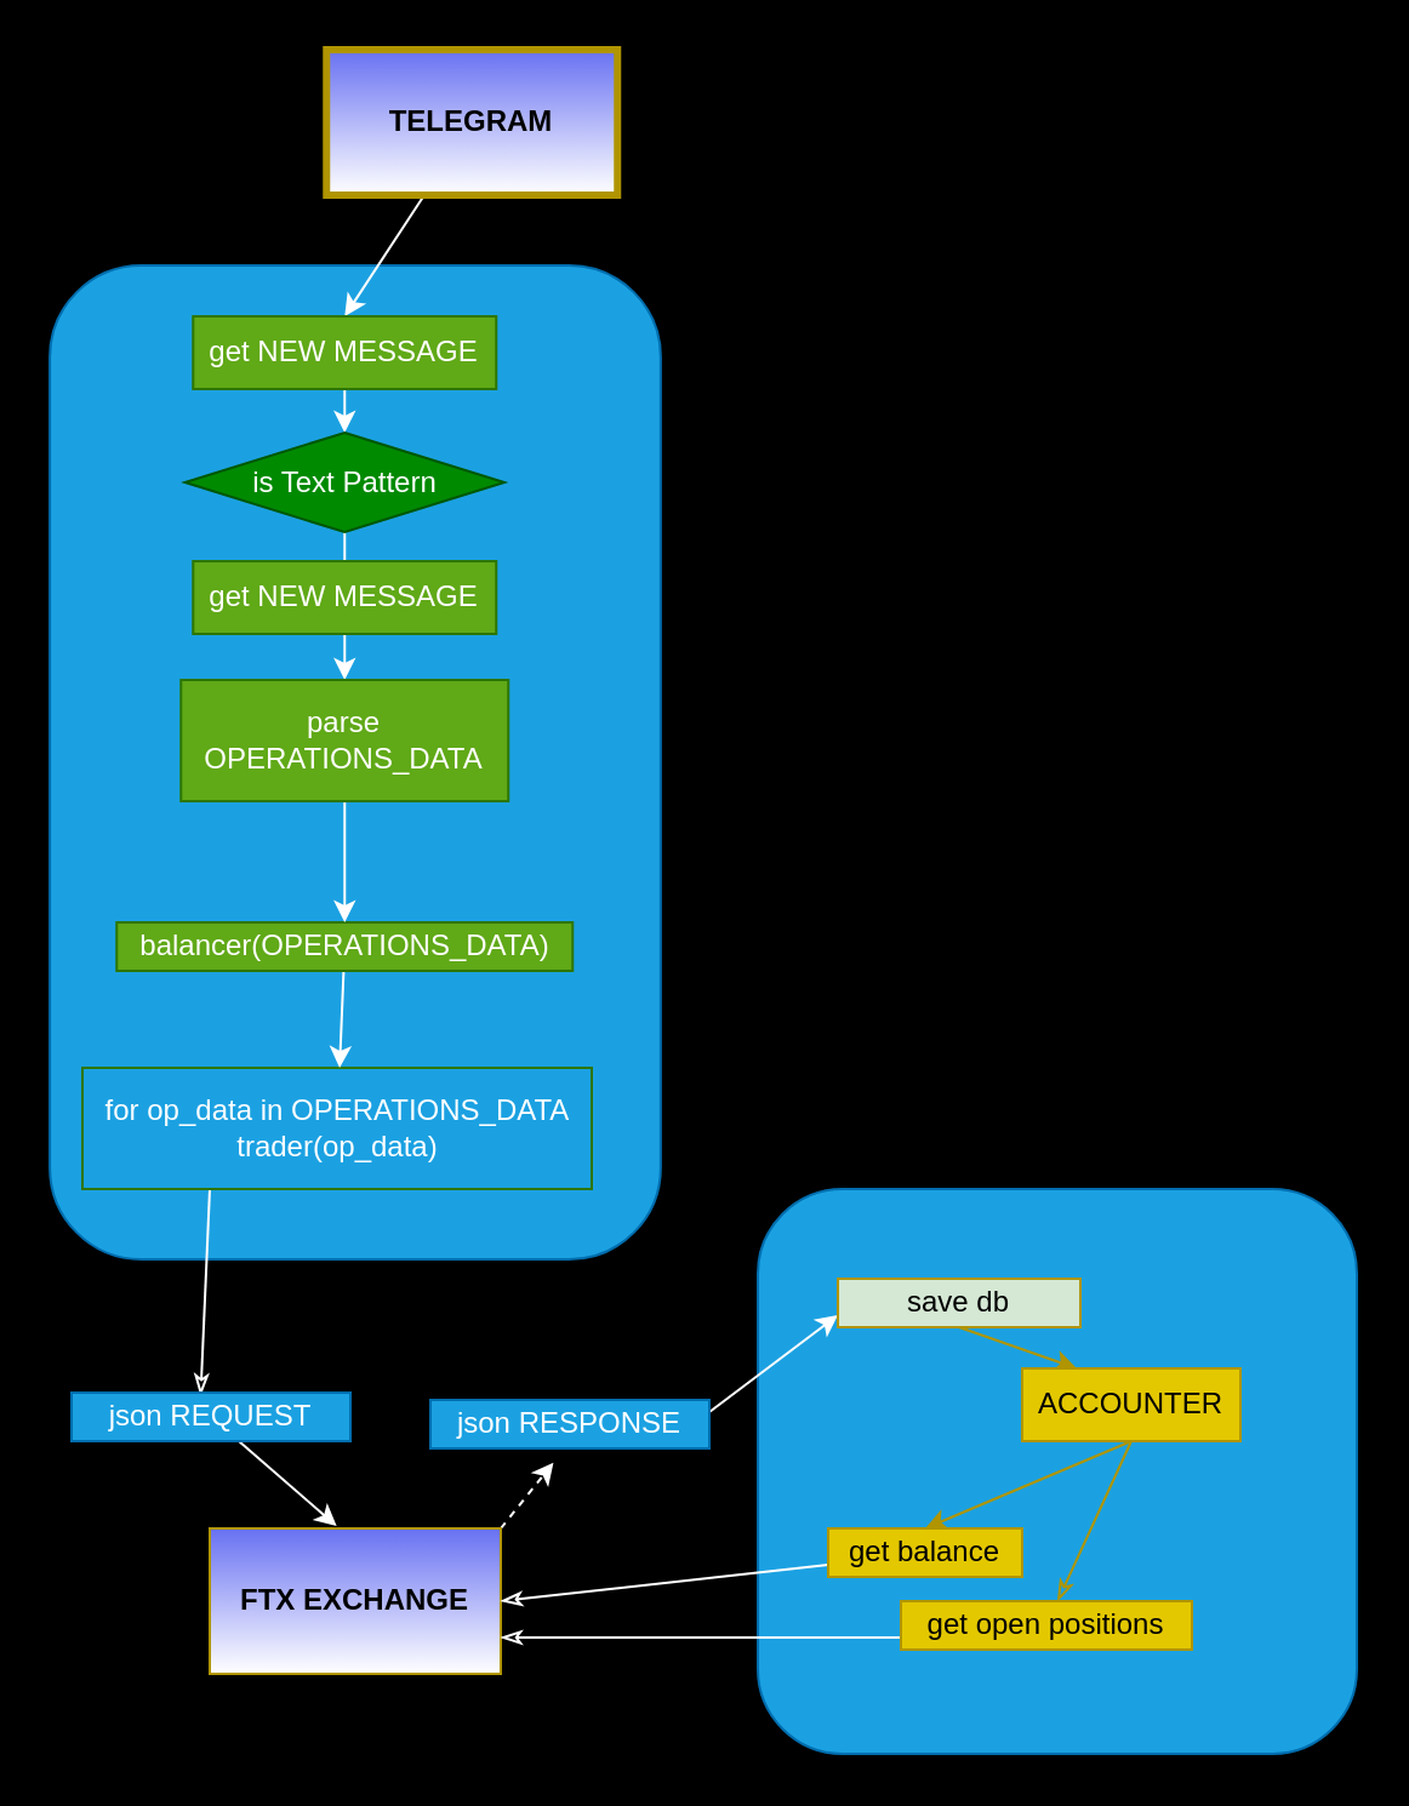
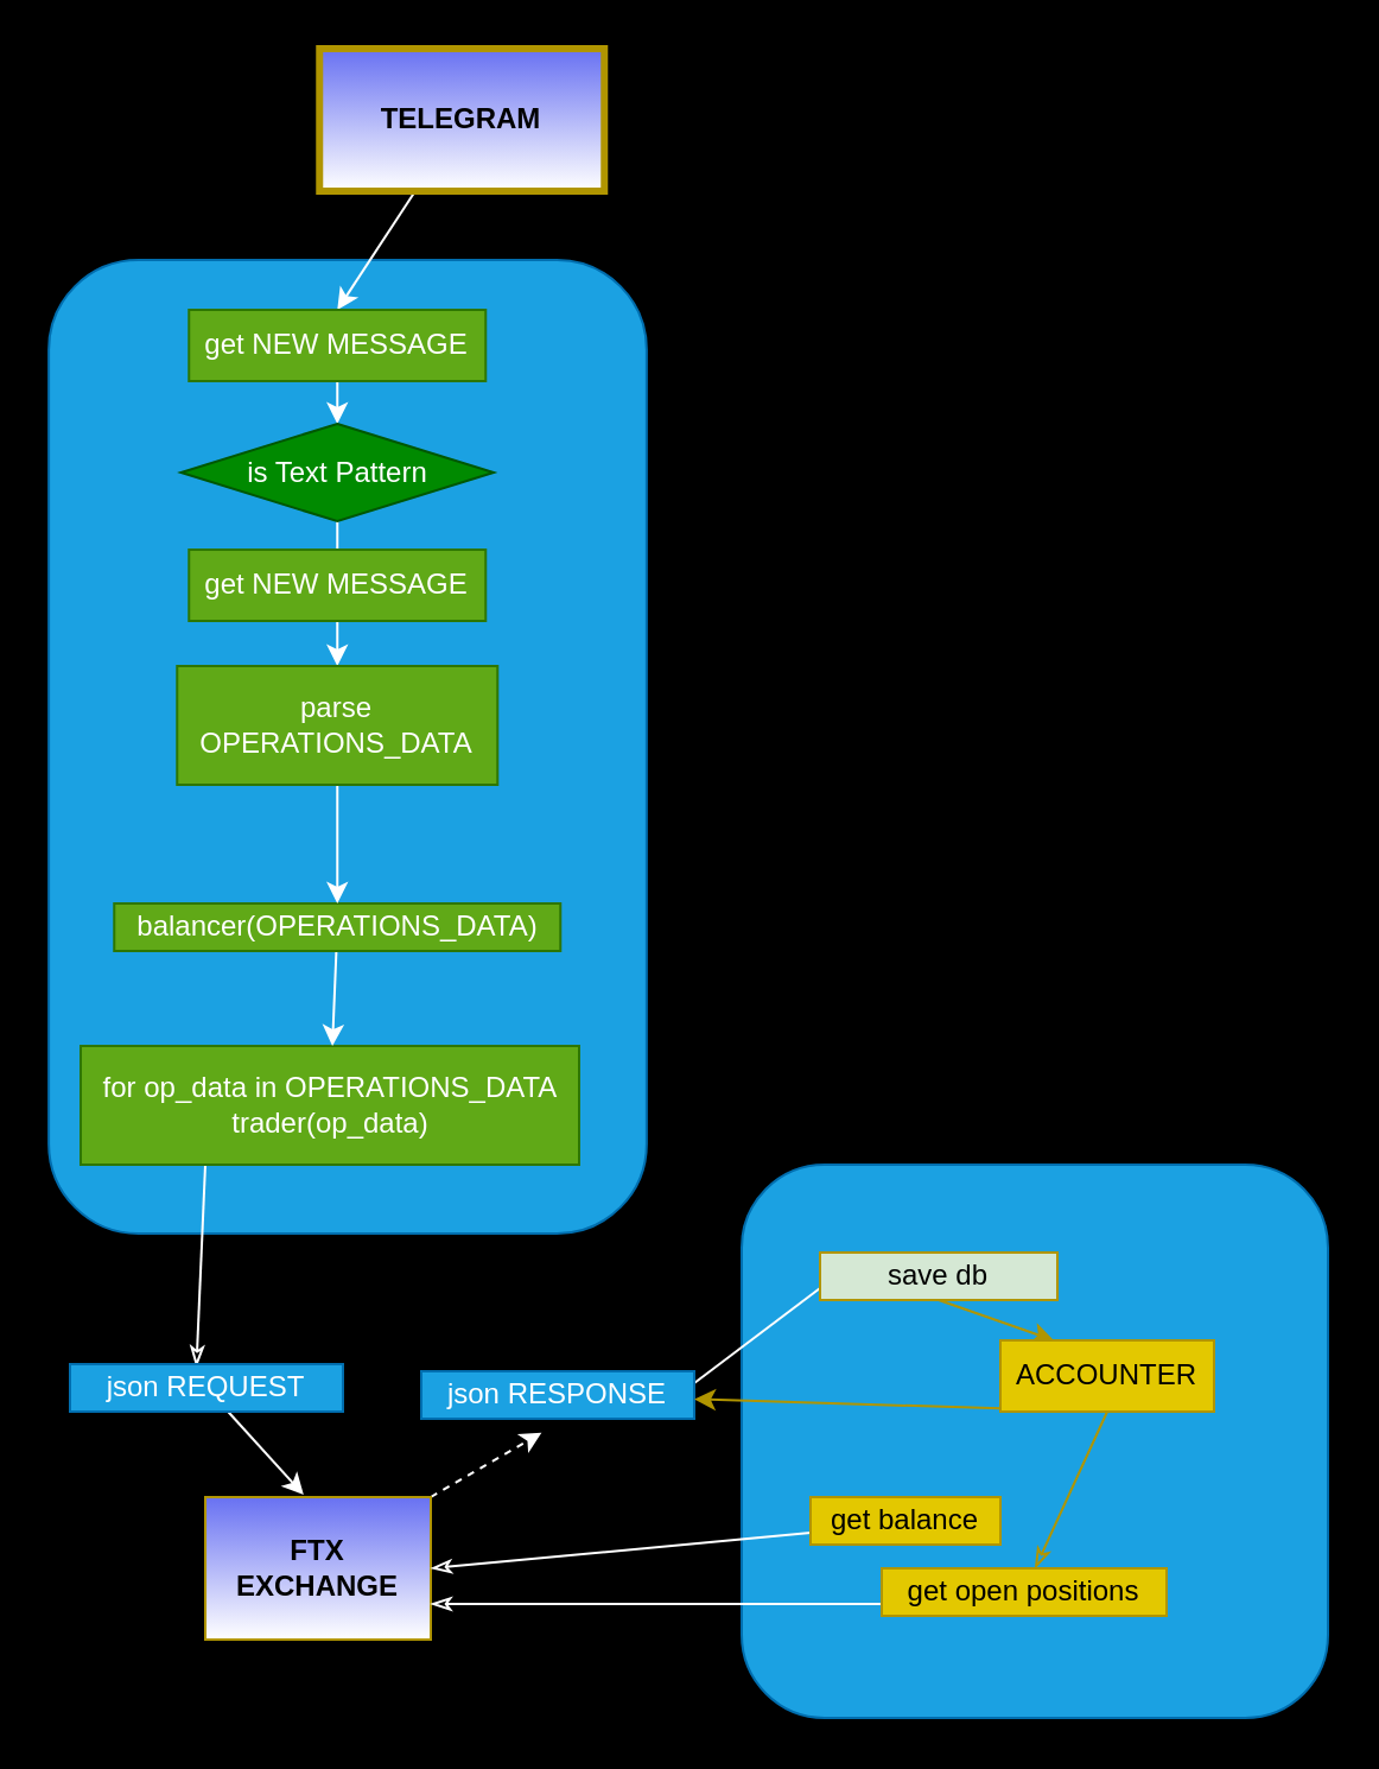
  <mxCell id="0" />
  <mxCell id="1" parent="0" />
  <mxCell id="2" value="" style="rounded=1;whiteSpace=wrap;html=1;fontColor=#ffffff;strokeColor=#006EAF;fillColor=#1ba1e2;" parent="1" vertex="1"><mxGeometry x="312" y="490" width="247" height="233" as="geometry" /></mxCell>
  <mxCell id="3" value="" style="rounded=1;whiteSpace=wrap;html=1;fontColor=#ffffff;strokeColor=#006EAF;fillColor=#1ba1e2;" parent="1" vertex="1"><mxGeometry x="20.06" y="109" width="251.87" height="410" as="geometry" /></mxCell>
  <mxCell id="4" style="edgeStyle=none;html=1;entryX=0.5;entryY=0;entryDx=0;entryDy=0;fillColor=#0050ef;strokeColor=#FFFFFF;" parent="1" source="5" target="7" edge="1"><mxGeometry relative="1" as="geometry" /></mxCell>
  <mxCell id="5" value="TELEGRAM" style="rounded=0;whiteSpace=wrap;html=1;fillColor=#6871F2;fontColor=#000000;strokeColor=#B09500;fontStyle=1;strokeWidth=3;gradientColor=#ffffff;" parent="1" vertex="1"><mxGeometry x="134.13" y="20" width="120" height="60" as="geometry" /></mxCell>
  <mxCell id="6" style="edgeStyle=none;html=1;exitX=0.5;exitY=1;exitDx=0;exitDy=0;entryX=0.5;entryY=0;entryDx=0;entryDy=0;fillColor=#0050ef;strokeColor=#FFFFFF;" parent="1" source="7" target="9" edge="1"><mxGeometry relative="1" as="geometry" /></mxCell>
  <mxCell id="7" value="get NEW MESSAGE" style="rounded=0;whiteSpace=wrap;html=1;fillColor=#60a917;fontColor=#ffffff;strokeColor=#2D7600;" parent="1" vertex="1"><mxGeometry x="79.13" y="130" width="125" height="30" as="geometry" /></mxCell>
  <mxCell id="8" style="edgeStyle=none;html=1;entryX=0.5;entryY=0;entryDx=0;entryDy=0;fillColor=#60a917;strokeColor=#FFFFFF;fontColor=#000000;" parent="1" source="9" target="15" edge="1"><mxGeometry relative="1" as="geometry" /></mxCell>
  <mxCell id="9" value="is Text Pattern" style="rhombus;whiteSpace=wrap;html=1;fillColor=#008a00;strokeColor=#005700;fontColor=#ffffff;" parent="1" vertex="1"><mxGeometry x="75.73" y="178" width="131.8" height="41" as="geometry" /></mxCell>
  <mxCell id="10" style="edgeStyle=none;rounded=1;html=1;exitX=0.25;exitY=1;exitDx=0;exitDy=0;entryX=0.463;entryY=0.056;entryDx=0;entryDy=0;entryPerimeter=0;fontColor=#000000;endArrow=classicThin;endFill=0;strokeColor=#FFFFFF;" parent="1" source="11" target="19" edge="1"><mxGeometry relative="1" as="geometry" /></mxCell>
- <mxCell id="11" value="for op_data in OPERATIONS_DATA&lt;br&gt;trader(op_data)" style="rounded=0;whiteSpace=wrap;html=1;fillColor=#1ba1e2;strokeColor=#2D7600;fontColor=#ffffff;" parent="1" vertex="1"><mxGeometry x="33.5" y="440" width="210" height="50" as="geometry" /></mxCell>
+ <mxCell id="11" value="for op_data in OPERATIONS_DATA&lt;br&gt;trader(op_data)" style="rounded=0;whiteSpace=wrap;html=1;fillColor=#60a917;strokeColor=#2D7600;fontColor=#ffffff;" parent="1" vertex="1"><mxGeometry x="33.5" y="440" width="210" height="50" as="geometry" /></mxCell>
  <mxCell id="12" value="" style="edgeStyle=none;html=1;fillColor=#60a917;strokeColor=#FFFFFF;fontColor=#000000;" parent="1" source="13" target="11" edge="1"><mxGeometry relative="1" as="geometry" /></mxCell>
  <mxCell id="13" value="balancer(OPERATIONS_DATA)" style="rounded=0;whiteSpace=wrap;html=1;fillColor=#60a917;strokeColor=#2D7600;fontColor=#ffffff;" parent="1" vertex="1"><mxGeometry x="47.63" y="380" width="188" height="20" as="geometry" /></mxCell>
  <mxCell id="14" style="edgeStyle=none;html=1;entryX=0.5;entryY=0;entryDx=0;entryDy=0;fillColor=#60a917;strokeColor=#FFFFFF;fontColor=#000000;" parent="1" source="15" target="13" edge="1"><mxGeometry relative="1" as="geometry"><mxPoint x="138.5" y="340" as="targetPoint" /></mxGeometry></mxCell>
  <mxCell id="15" value="parse OPERATIONS_DATA" style="rounded=0;whiteSpace=wrap;html=1;fillColor=#60a917;strokeColor=#2D7600;fontColor=#ffffff;" parent="1" vertex="1"><mxGeometry x="74.13" y="280" width="135" height="50" as="geometry" /></mxCell>
  <mxCell id="16" style="edgeStyle=none;html=1;exitX=1;exitY=0;exitDx=0;exitDy=0;entryX=0.441;entryY=1.292;entryDx=0;entryDy=0;entryPerimeter=0;fillColor=#0050ef;strokeColor=#FFFFFF;dashed=1;" parent="1" source="17" target="21" edge="1"><mxGeometry relative="1" as="geometry" /></mxCell>
- <mxCell id="17" value="FTX EXCHANGE" style="rounded=0;whiteSpace=wrap;html=1;fillColor=#6871F2;fontColor=#000000;strokeColor=#B09500;fontStyle=1;gradientColor=#ffffff;" parent="1" vertex="1"><mxGeometry x="86" y="630" width="120" height="60" as="geometry" /></mxCell>
+ <mxCell id="17" value="FTX EXCHANGE" style="rounded=0;whiteSpace=wrap;html=1;fillColor=#6871F2;fontColor=#000000;strokeColor=#B09500;fontStyle=1;gradientColor=#ffffff;" parent="1" vertex="1"><mxGeometry x="86" y="630" width="95" height="60" as="geometry" /></mxCell>
  <mxCell id="18" style="edgeStyle=none;html=1;entryX=0.436;entryY=-0.016;entryDx=0;entryDy=0;entryPerimeter=0;fillColor=#0050ef;strokeColor=#FFFFFF;" parent="1" source="19" target="17" edge="1"><mxGeometry relative="1" as="geometry" /></mxCell>
  <mxCell id="19" value="json REQUEST" style="rounded=0;whiteSpace=wrap;html=1;fillColor=#1ba1e2;fontColor=#ffffff;strokeColor=#006EAF;" parent="1" vertex="1"><mxGeometry x="29" y="574" width="115" height="20" as="geometry" /></mxCell>
- <mxCell id="20" style="edgeStyle=none;html=1;exitX=1;exitY=0.25;exitDx=0;exitDy=0;entryX=0;entryY=0.75;entryDx=0;entryDy=0;fillColor=#0050ef;strokeColor=#FFFFFF;" parent="1" source="21" target="26" edge="1"><mxGeometry relative="1" as="geometry" /></mxCell>
+ <mxCell id="20" style="edgeStyle=none;html=1;exitX=1;exitY=0.25;exitDx=0;exitDy=0;entryX=0;entryY=0.75;entryDx=0;entryDy=0;fillColor=#0050ef;strokeColor=#FFFFFF;endArrow=none;" parent="1" source="21" target="26" edge="1"><mxGeometry relative="1" as="geometry" /></mxCell>
  <mxCell id="21" value="json RESPONSE" style="rounded=0;whiteSpace=wrap;html=1;fillColor=#1ba1e2;fontColor=#ffffff;strokeColor=#006EAF;" parent="1" vertex="1"><mxGeometry x="177" y="577" width="115" height="20" as="geometry" /></mxCell>
  <mxCell id="22" style="edgeStyle=none;html=1;exitX=0.5;exitY=1;exitDx=0;exitDy=0;fillColor=#e3c800;strokeColor=#B09500;entryX=0.25;entryY=0;entryDx=0;entryDy=0;" parent="1" source="26" target="25" edge="1"><mxGeometry relative="1" as="geometry"><mxPoint x="448" y="526" as="targetPoint" /></mxGeometry></mxCell>
- <mxCell id="23" style="edgeStyle=none;html=1;exitX=0.5;exitY=1;exitDx=0;exitDy=0;entryX=0.5;entryY=0;entryDx=0;entryDy=0;fillColor=#e3c800;strokeColor=#B09500;" parent="1" source="25" target="28" edge="1"><mxGeometry relative="1" as="geometry" /></mxCell>
+ <mxCell id="23" style="edgeStyle=none;html=1;exitX=0.5;exitY=1;exitDx=0;exitDy=0;fillColor=#e3c800;strokeColor=#B09500;" parent="1" source="25" target="21" edge="1"><mxGeometry relative="1" as="geometry" /></mxCell>
  <mxCell id="24" style="edgeStyle=none;rounded=1;html=1;exitX=0.5;exitY=1;exitDx=0;exitDy=0;endArrow=classicThin;endFill=0;fillColor=#e3c800;strokeColor=#B09500;" parent="1" source="25" target="30" edge="1"><mxGeometry relative="1" as="geometry" /></mxCell>
  <mxCell id="25" value="ACCOUNTER" style="rounded=0;whiteSpace=wrap;html=1;fillColor=#e3c800;fontColor=#000000;strokeColor=#B09500;" parent="1" vertex="1"><mxGeometry x="421" y="564" width="90" height="30" as="geometry" /></mxCell>
  <mxCell id="26" value="save db" style="rounded=0;whiteSpace=wrap;html=1;fillColor=#d5e8d4;fontColor=#000000;strokeColor=#B09500;" parent="1" vertex="1"><mxGeometry x="345" y="527" width="100" height="20" as="geometry" /></mxCell>
  <mxCell id="27" style="edgeStyle=none;rounded=1;html=1;exitX=0;exitY=0.75;exitDx=0;exitDy=0;entryX=1;entryY=0.5;entryDx=0;entryDy=0;endArrow=classicThin;endFill=0;fillColor=#0050ef;strokeColor=#FFFFFF;" parent="1" source="28" target="17" edge="1"><mxGeometry relative="1" as="geometry" /></mxCell>
  <mxCell id="28" value="get balance" style="rounded=0;whiteSpace=wrap;html=1;fillColor=#e3c800;fontColor=#000000;strokeColor=#B09500;" parent="1" vertex="1"><mxGeometry x="341" y="630" width="80" height="20" as="geometry" /></mxCell>
  <mxCell id="29" style="edgeStyle=none;html=1;exitX=0;exitY=0.75;exitDx=0;exitDy=0;entryX=1;entryY=0.75;entryDx=0;entryDy=0;rounded=1;fillColor=#0050ef;strokeColor=#FFFFFF;endArrow=classicThin;endFill=0;" parent="1" source="30" target="17" edge="1"><mxGeometry relative="1" as="geometry" /></mxCell>
  <mxCell id="30" value="get open positions" style="rounded=0;whiteSpace=wrap;html=1;fillColor=#e3c800;fontColor=#000000;strokeColor=#B09500;" parent="1" vertex="1"><mxGeometry x="371" y="660" width="120" height="20" as="geometry" /></mxCell>
  <mxCell id="31" value="get NEW MESSAGE" style="rounded=0;whiteSpace=wrap;html=1;fillColor=#60a917;fontColor=#ffffff;strokeColor=#2D7600;" parent="1" vertex="1"><mxGeometry x="79.13" y="231" width="125" height="30" as="geometry" /></mxCell>
